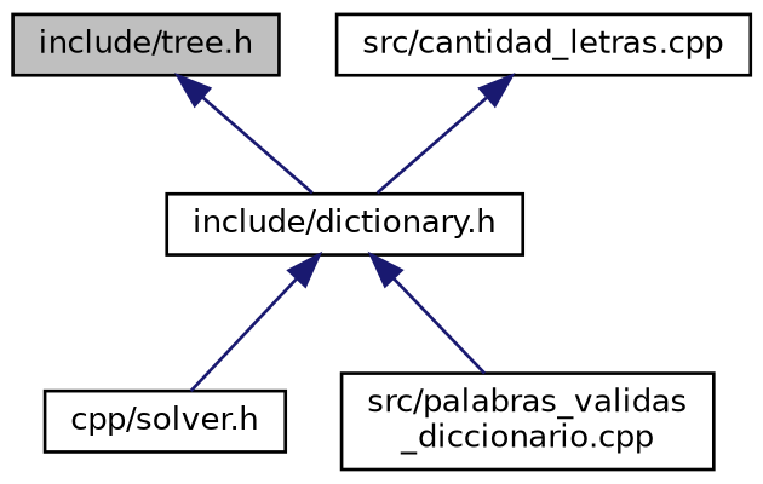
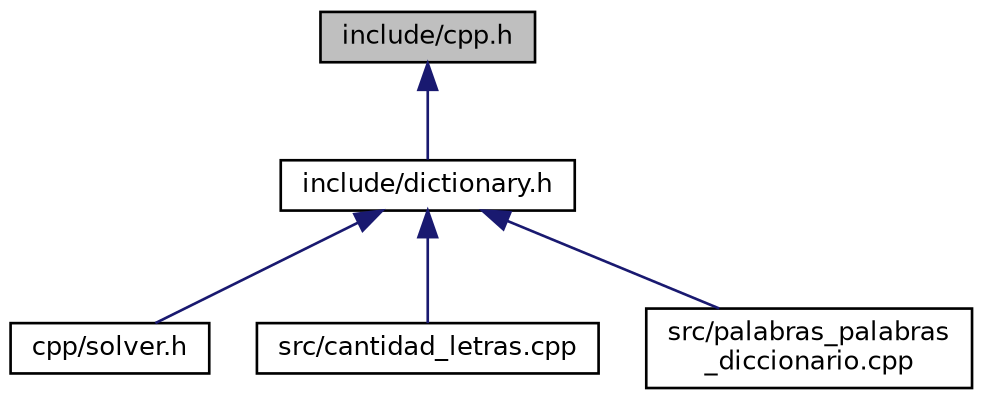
  digraph {
    node [color=black fillcolor=white fontname=Helvetica fontsize=10 shape=record style=filled]
    edge [color=midnightblue dir=back fontname=Helvetica fontsize=10 labelfontname=Helvetica labelfontsize=10 style=solid]
-   n1 [fillcolor=grey75 fontcolor=black height=0.2 label="include/tree.h" width=0.4]
+   n1 [fillcolor=grey75 fontcolor=black height=0.2 label="include/cpp.h" width=0.4]
    n2 [height=0.2 label="include/dictionary.h" width=0.4]
    n3 [height=0.2 label="cpp/solver.h" width=0.4]
    n4 [height=0.2 label="src/cantidad_letras.cpp" width=0.4]
-   n5 [height=0.2 label="src/palabras_validas\l_diccionario.cpp" width=0.4]
+   n5 [height=0.2 label="src/palabras_palabras\l_diccionario.cpp" width=0.4]
    n1 -> n2
    n2 -> n3
-   n4 -> n2
+   n2 -> n4
    n2 -> n5
  }
